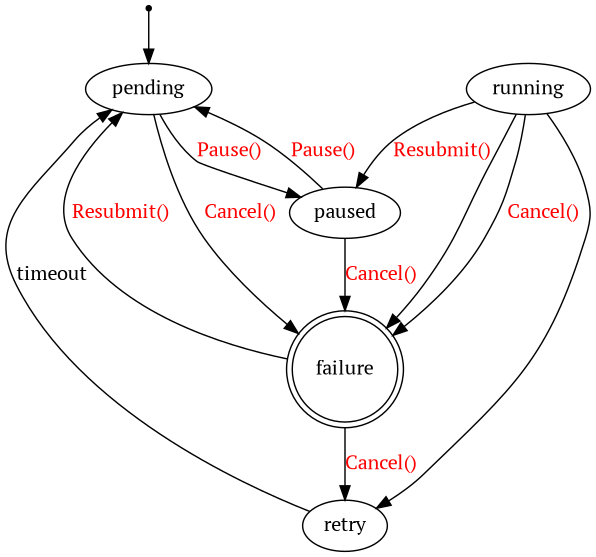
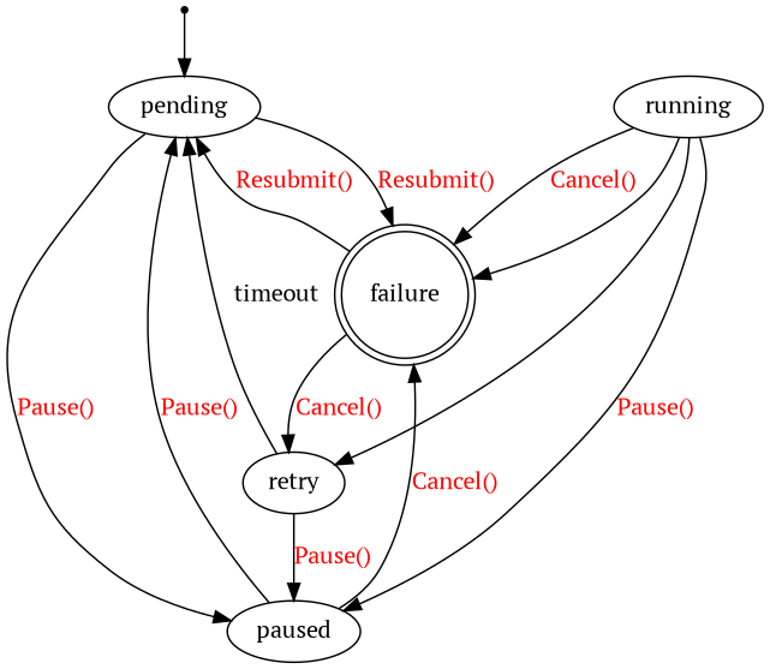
  digraph {
    fontname="PT Serif"
    rankdir=TB
    node [fontname="PT Serif"]
    edge [fontname="PT Serif" fontcolor=red]
    init [shape=point]
    pending
    failure [shape=doublecircle]
    paused
    retry
    running
    init -> pending [fontcolor=""]
-   pending -> failure [label="Cancel()"]
+   pending -> failure [label="Resubmit()"]
    pending -> paused [label="Pause()"]
    failure -> pending [label="Resubmit()"]
    failure -> retry [label="Cancel()"]
    paused -> pending [label="Pause()"]
    paused -> failure [label="Cancel()"]
    retry -> pending [label=timeout fontcolor=""]
+   retry -> paused [label="Pause()"]
    running -> failure [fontcolor=""]
    running -> failure [label="Cancel()"]
-   running -> paused [label="Resubmit()"]
+   running -> paused [label="Pause()"]
    running -> retry [fontcolor=""]
  }
